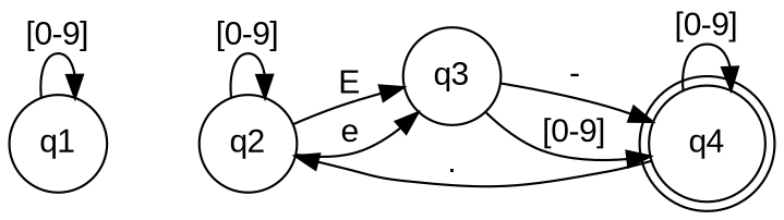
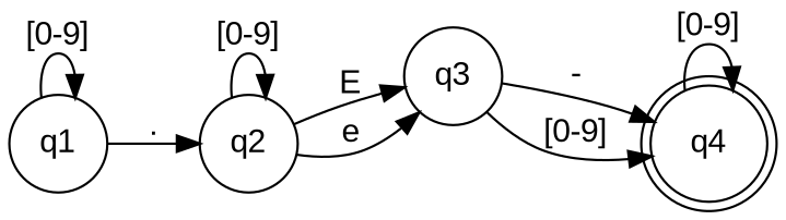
  digraph {
    fontname="Liberation Sans"
    rankdir=LR
    node [fontname="Liberation Sans" shape=circle]
    edge [fontname="Liberation Sans"]
    q1
    q2
    q4 [shape=doublecircle]
    q3
    q1 -> q1 [label="[0-9]"]
-   q4 -> q2 [label="."]
+   q1 -> q2 [label="."]
    q2 -> q2 [label="[0-9]"]
    q2 -> q3 [label=E]
    q2 -> q3 [label=e]
    q4 -> q4 [label="[0-9]"]
    q3 -> q4 [label="-"]
    q3 -> q4 [label="[0-9]"]
  }
